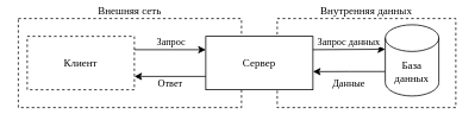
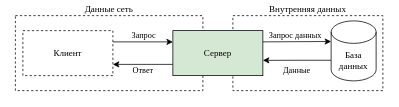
  <mxCell id="0" />
  <mxCell id="1" parent="0" />
  <mxCell id="2" value="Внутренняя данных" style="rounded=0;whiteSpace=wrap;html=1;fontFamily=Times New Roman;fillColor=none;dashed=1;labelPosition=center;verticalLabelPosition=top;align=center;verticalAlign=bottom;" vertex="1" parent="1"><mxGeometry x="310" y="20" width="200" height="100" as="geometry" /></mxCell>
- <mxCell id="3" value="Внешняя сеть" style="rounded=0;whiteSpace=wrap;html=1;fontFamily=Times New Roman;fillColor=none;dashed=1;labelPosition=center;verticalLabelPosition=top;align=center;verticalAlign=bottom;" vertex="1" parent="1"><mxGeometry x="20" y="20" width="250" height="100" as="geometry" /></mxCell>
+ <mxCell id="3" value="Данные сеть" style="rounded=0;whiteSpace=wrap;html=1;fontFamily=Times New Roman;fillColor=none;dashed=1;labelPosition=center;verticalLabelPosition=top;align=center;verticalAlign=bottom;" vertex="1" parent="1"><mxGeometry x="20" y="20" width="250" height="100" as="geometry" /></mxCell>
  <mxCell id="4" value="Клиент" style="rounded=0;whiteSpace=wrap;html=1;fontFamily=Times New Roman;dashed=1;" vertex="1" parent="1"><mxGeometry x="30" y="40" width="120" height="60" as="geometry" /></mxCell>
  <mxCell id="5" value="Ответ" style="edgeStyle=orthogonalEdgeStyle;rounded=0;orthogonalLoop=1;jettySize=auto;html=1;exitX=0;exitY=0.75;exitDx=0;exitDy=0;entryX=1;entryY=0.75;entryDx=0;entryDy=0;fontFamily=Times New Roman;labelPosition=center;verticalLabelPosition=bottom;align=center;verticalAlign=top;" edge="1" parent="1" source="6" target="4"><mxGeometry y="-5" relative="1" as="geometry"><mxPoint as="offset" /></mxGeometry></mxCell>
- <mxCell id="6" value="Сервер" style="rounded=0;whiteSpace=wrap;html=1;fontFamily=Times New Roman;" vertex="1" parent="1"><mxGeometry x="230" y="40" width="120" height="60" as="geometry" /></mxCell>
+ <mxCell id="6" value="Сервер" style="rounded=0;whiteSpace=wrap;html=1;fontFamily=Times New Roman;fillColor=#d5e8d4;" vertex="1" parent="1"><mxGeometry x="230" y="40" width="120" height="60" as="geometry" /></mxCell>
  <mxCell id="7" value="Данные" style="edgeStyle=orthogonalEdgeStyle;rounded=0;orthogonalLoop=1;jettySize=auto;html=1;exitX=0;exitY=0;exitDx=0;exitDy=52.5;exitPerimeter=0;entryX=1;entryY=0.661;entryDx=0;entryDy=0;entryPerimeter=0;fontFamily=Times New Roman;labelPosition=center;verticalLabelPosition=bottom;align=center;verticalAlign=top;" edge="1" parent="1" source="8" target="6"><mxGeometry x="0.0" relative="1" as="geometry"><mxPoint as="offset" /></mxGeometry></mxCell>
- <mxCell id="8" value="База данных" style="shape=cylinder3;whiteSpace=wrap;html=1;boundedLbl=1;backgroundOutline=1;size=15;fontFamily=Times New Roman;" vertex="1" parent="1"><mxGeometry x="431" y="27" width="60" height="80" as="geometry" /></mxCell>
+ <mxCell id="8" value="База данных" style="shape=cylinder3;whiteSpace=wrap;html=1;boundedLbl=1;backgroundOutline=1;size=15;fontFamily=Times New Roman;" vertex="1" parent="1"><mxGeometry x="441" y="27" width="60" height="80" as="geometry" /></mxCell>
  <mxCell id="9" value="" style="endArrow=classic;html=1;rounded=0;fontFamily=Times New Roman;exitX=1;exitY=0.25;exitDx=0;exitDy=0;entryX=0;entryY=0.25;entryDx=0;entryDy=0;" edge="1" parent="1" source="4" target="6"><mxGeometry width="50" height="50" relative="1" as="geometry"><mxPoint x="180" y="190" as="sourcePoint" /><mxPoint x="230" y="140" as="targetPoint" /></mxGeometry></mxCell>
  <mxCell id="10" value="Запрос" style="edgeLabel;html=1;align=center;verticalAlign=bottom;resizable=0;points=[];fontFamily=Times New Roman;labelPosition=center;verticalLabelPosition=top;" vertex="1" connectable="0" parent="9"><mxGeometry x="0.188" y="1" relative="1" as="geometry"><mxPoint x="-8" as="offset" /></mxGeometry></mxCell>
  <mxCell id="11" value="" style="endArrow=classic;html=1;rounded=0;fontFamily=Times New Roman;entryX=0;entryY=0;entryDx=0;entryDy=27.5;entryPerimeter=0;exitX=1;exitY=0.25;exitDx=0;exitDy=0;" edge="1" parent="1" source="6" target="8"><mxGeometry width="50" height="50" relative="1" as="geometry"><mxPoint x="300" y="70" as="sourcePoint" /><mxPoint x="350" y="20" as="targetPoint" /></mxGeometry></mxCell>
  <mxCell id="12" value="Запрос данных" style="edgeLabel;html=1;align=center;verticalAlign=bottom;resizable=0;points=[];fontFamily=Times New Roman;labelPosition=center;verticalLabelPosition=top;" vertex="1" connectable="0" parent="11"><mxGeometry x="-0.312" y="1" relative="1" as="geometry"><mxPoint x="12" as="offset" /></mxGeometry></mxCell>
